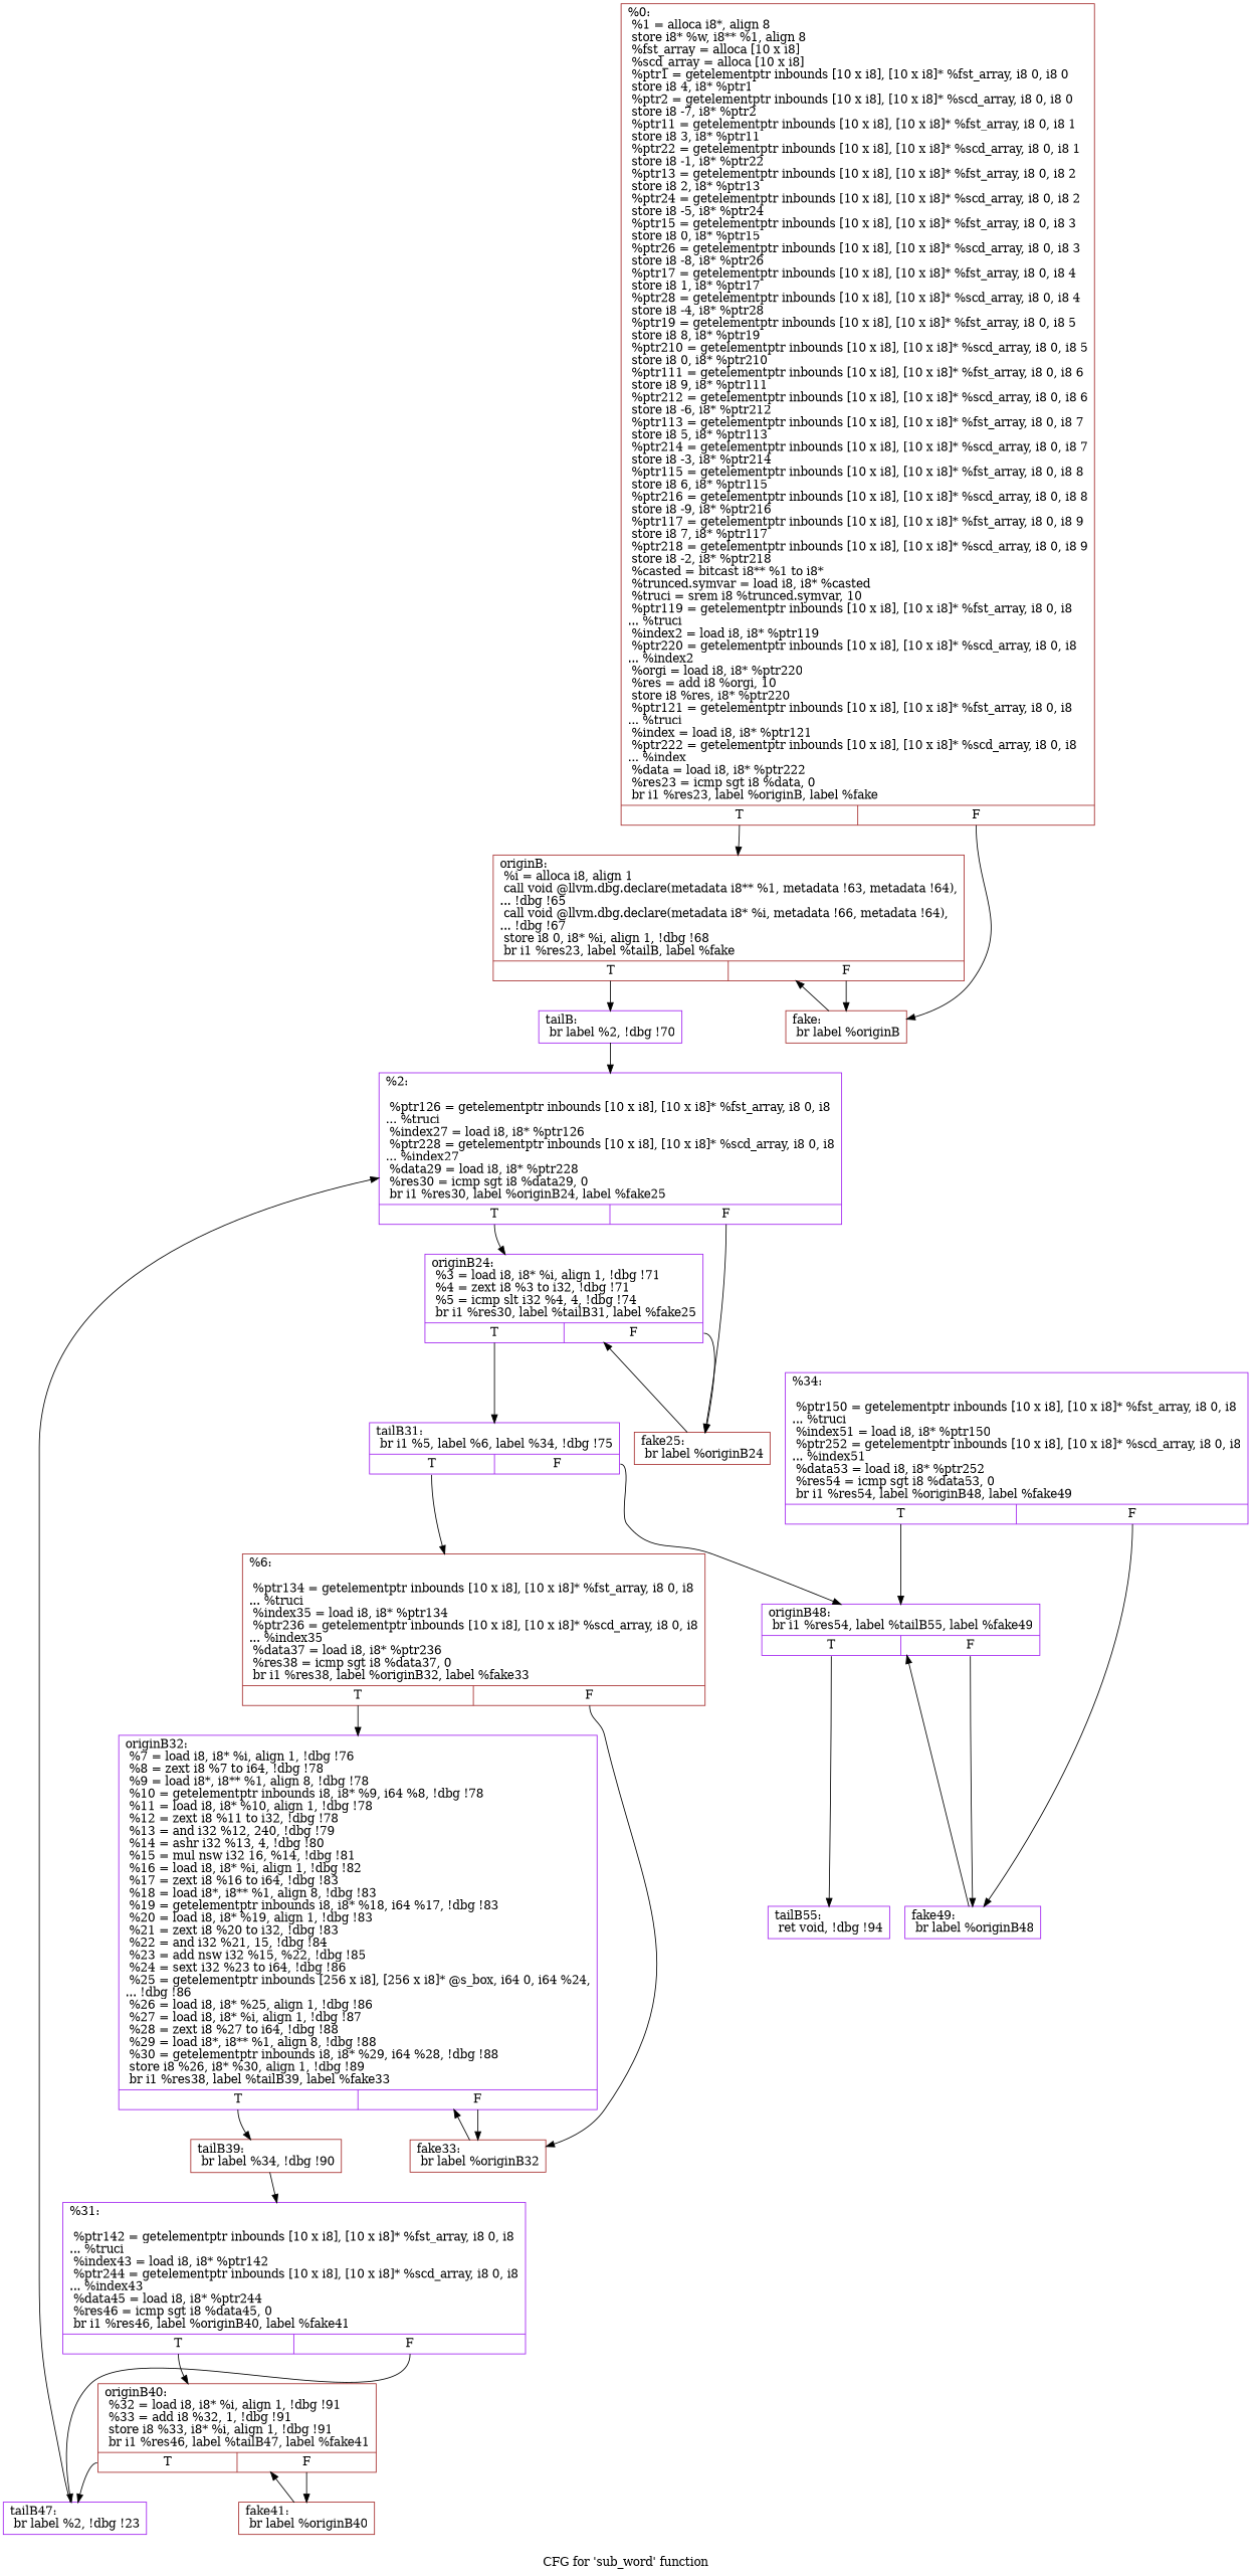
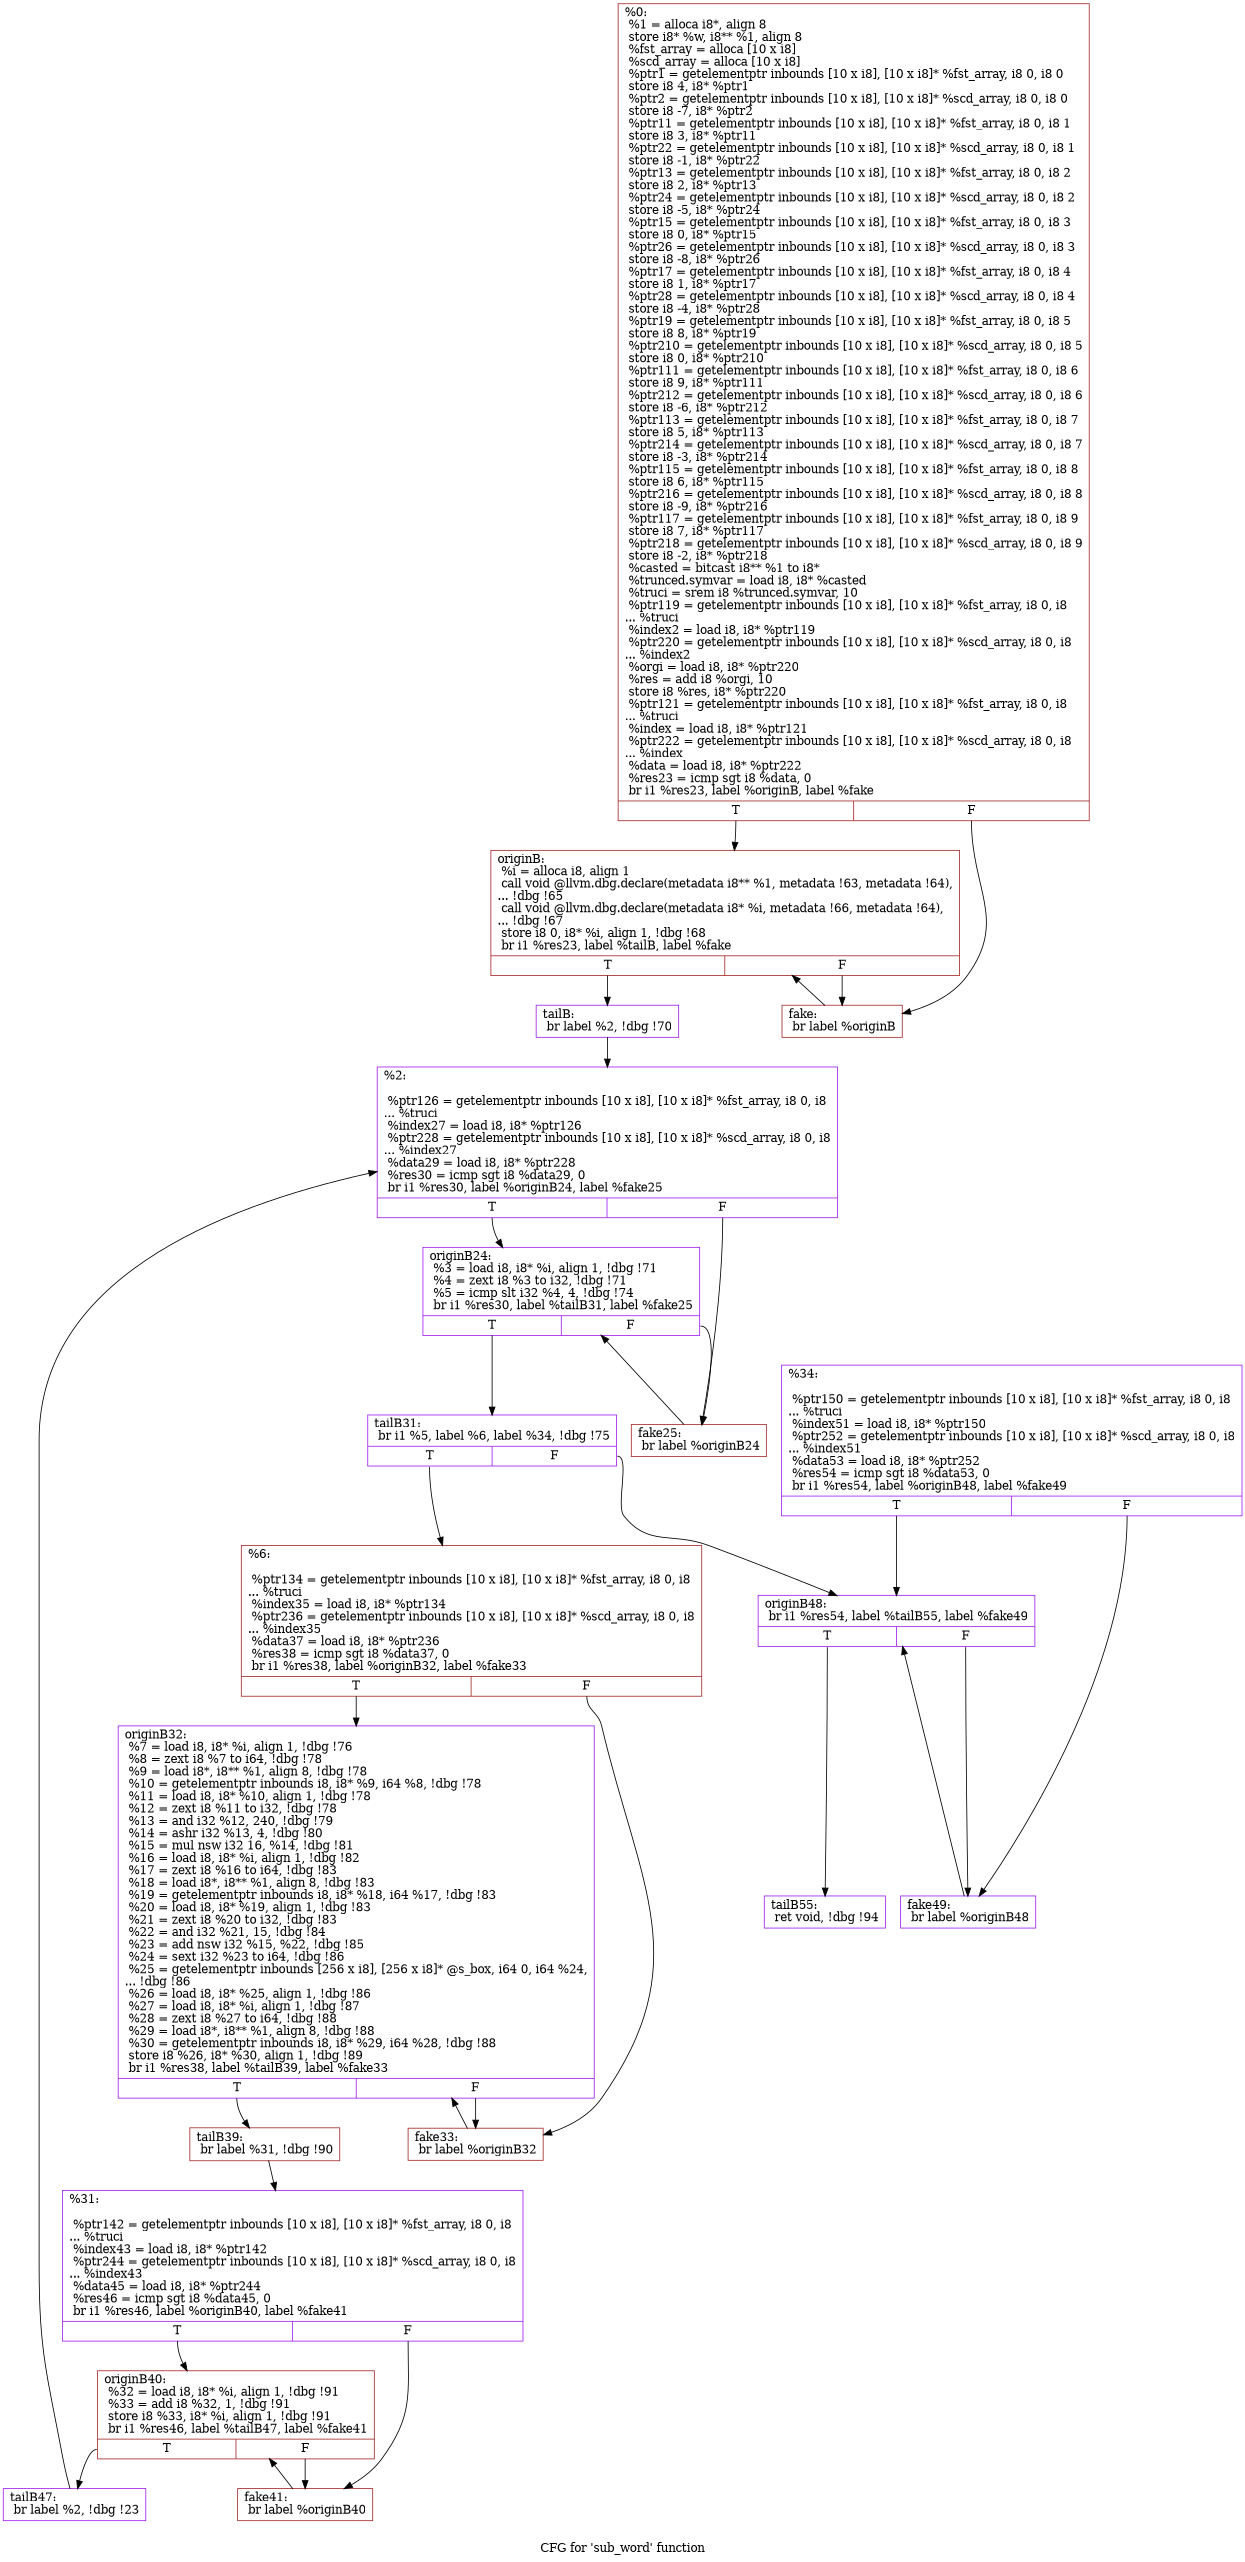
  digraph {
    label="CFG for 'sub_word' function"
    node [color=purple shape=record]
    edge [tailport=s0]
    n1 [color=brown label="{%0:\l  %1 = alloca i8*, align 8\l  store i8* %w, i8** %1, align 8\l  %fst_array = alloca [10 x i8]\l  %scd_array = alloca [10 x i8]\l  %ptr1 = getelementptr inbounds [10 x i8], [10 x i8]* %fst_array, i8 0, i8 0\l  store i8 4, i8* %ptr1\l  %ptr2 = getelementptr inbounds [10 x i8], [10 x i8]* %scd_array, i8 0, i8 0\l  store i8 -7, i8* %ptr2\l  %ptr11 = getelementptr inbounds [10 x i8], [10 x i8]* %fst_array, i8 0, i8 1\l  store i8 3, i8* %ptr11\l  %ptr22 = getelementptr inbounds [10 x i8], [10 x i8]* %scd_array, i8 0, i8 1\l  store i8 -1, i8* %ptr22\l  %ptr13 = getelementptr inbounds [10 x i8], [10 x i8]* %fst_array, i8 0, i8 2\l  store i8 2, i8* %ptr13\l  %ptr24 = getelementptr inbounds [10 x i8], [10 x i8]* %scd_array, i8 0, i8 2\l  store i8 -5, i8* %ptr24\l  %ptr15 = getelementptr inbounds [10 x i8], [10 x i8]* %fst_array, i8 0, i8 3\l  store i8 0, i8* %ptr15\l  %ptr26 = getelementptr inbounds [10 x i8], [10 x i8]* %scd_array, i8 0, i8 3\l  store i8 -8, i8* %ptr26\l  %ptr17 = getelementptr inbounds [10 x i8], [10 x i8]* %fst_array, i8 0, i8 4\l  store i8 1, i8* %ptr17\l  %ptr28 = getelementptr inbounds [10 x i8], [10 x i8]* %scd_array, i8 0, i8 4\l  store i8 -4, i8* %ptr28\l  %ptr19 = getelementptr inbounds [10 x i8], [10 x i8]* %fst_array, i8 0, i8 5\l  store i8 8, i8* %ptr19\l  %ptr210 = getelementptr inbounds [10 x i8], [10 x i8]* %scd_array, i8 0, i8 5\l  store i8 0, i8* %ptr210\l  %ptr111 = getelementptr inbounds [10 x i8], [10 x i8]* %fst_array, i8 0, i8 6\l  store i8 9, i8* %ptr111\l  %ptr212 = getelementptr inbounds [10 x i8], [10 x i8]* %scd_array, i8 0, i8 6\l  store i8 -6, i8* %ptr212\l  %ptr113 = getelementptr inbounds [10 x i8], [10 x i8]* %fst_array, i8 0, i8 7\l  store i8 5, i8* %ptr113\l  %ptr214 = getelementptr inbounds [10 x i8], [10 x i8]* %scd_array, i8 0, i8 7\l  store i8 -3, i8* %ptr214\l  %ptr115 = getelementptr inbounds [10 x i8], [10 x i8]* %fst_array, i8 0, i8 8\l  store i8 6, i8* %ptr115\l  %ptr216 = getelementptr inbounds [10 x i8], [10 x i8]* %scd_array, i8 0, i8 8\l  store i8 -9, i8* %ptr216\l  %ptr117 = getelementptr inbounds [10 x i8], [10 x i8]* %fst_array, i8 0, i8 9\l  store i8 7, i8* %ptr117\l  %ptr218 = getelementptr inbounds [10 x i8], [10 x i8]* %scd_array, i8 0, i8 9\l  store i8 -2, i8* %ptr218\l  %casted = bitcast i8** %1 to i8*\l  %trunced.symvar = load i8, i8* %casted\l  %truci = srem i8 %trunced.symvar, 10\l  %ptr119 = getelementptr inbounds [10 x i8], [10 x i8]* %fst_array, i8 0, i8\l... %truci\l  %index2 = load i8, i8* %ptr119\l  %ptr220 = getelementptr inbounds [10 x i8], [10 x i8]* %scd_array, i8 0, i8\l... %index2\l  %orgi = load i8, i8* %ptr220\l  %res = add i8 %orgi, 10\l  store i8 %res, i8* %ptr220\l  %ptr121 = getelementptr inbounds [10 x i8], [10 x i8]* %fst_array, i8 0, i8\l... %truci\l  %index = load i8, i8* %ptr121\l  %ptr222 = getelementptr inbounds [10 x i8], [10 x i8]* %scd_array, i8 0, i8\l... %index\l  %data = load i8, i8* %ptr222\l  %res23 = icmp sgt i8 %data, 0\l  br i1 %res23, label %originB, label %fake\l|{<s0>T|<s1>F}}"]
    n2 [color=brown label="{originB:                                          \l  %i = alloca i8, align 1\l  call void @llvm.dbg.declare(metadata i8** %1, metadata !63, metadata !64),\l... !dbg !65\l  call void @llvm.dbg.declare(metadata i8* %i, metadata !66, metadata !64),\l... !dbg !67\l  store i8 0, i8* %i, align 1, !dbg !68\l  br i1 %res23, label %tailB, label %fake\l|{<s0>T|<s1>F}}"]
    n3 [color=brown label="{fake:                                             \l  br label %originB\l}"]
    n4 [label="{tailB:                                            \l  br label %2, !dbg !70\l}"]
    n5 [label="{%2:\l\l  %ptr126 = getelementptr inbounds [10 x i8], [10 x i8]* %fst_array, i8 0, i8\l... %truci\l  %index27 = load i8, i8* %ptr126\l  %ptr228 = getelementptr inbounds [10 x i8], [10 x i8]* %scd_array, i8 0, i8\l... %index27\l  %data29 = load i8, i8* %ptr228\l  %res30 = icmp sgt i8 %data29, 0\l  br i1 %res30, label %originB24, label %fake25\l|{<s0>T|<s1>F}}"]
    n6 [label="{originB24:                                        \l  %3 = load i8, i8* %i, align 1, !dbg !71\l  %4 = zext i8 %3 to i32, !dbg !71\l  %5 = icmp slt i32 %4, 4, !dbg !74\l  br i1 %res30, label %tailB31, label %fake25\l|{<s0>T|<s1>F}}"]
    n7 [color=brown label="{fake25:                                           \l  br label %originB24\l}"]
    n8 [label="{tailB31:                                          \l  br i1 %5, label %6, label %34, !dbg !75\l|{<s0>T|<s1>F}}"]
    n9 [color=brown label="{%6:\l\l  %ptr134 = getelementptr inbounds [10 x i8], [10 x i8]* %fst_array, i8 0, i8\l... %truci\l  %index35 = load i8, i8* %ptr134\l  %ptr236 = getelementptr inbounds [10 x i8], [10 x i8]* %scd_array, i8 0, i8\l... %index35\l  %data37 = load i8, i8* %ptr236\l  %res38 = icmp sgt i8 %data37, 0\l  br i1 %res38, label %originB32, label %fake33\l|{<s0>T|<s1>F}}"]
    n10 [label="{originB48:                                        \l  br i1 %res54, label %tailB55, label %fake49\l|{<s0>T|<s1>F}}"]
    n11 [label="{originB32:                                        \l  %7 = load i8, i8* %i, align 1, !dbg !76\l  %8 = zext i8 %7 to i64, !dbg !78\l  %9 = load i8*, i8** %1, align 8, !dbg !78\l  %10 = getelementptr inbounds i8, i8* %9, i64 %8, !dbg !78\l  %11 = load i8, i8* %10, align 1, !dbg !78\l  %12 = zext i8 %11 to i32, !dbg !78\l  %13 = and i32 %12, 240, !dbg !79\l  %14 = ashr i32 %13, 4, !dbg !80\l  %15 = mul nsw i32 16, %14, !dbg !81\l  %16 = load i8, i8* %i, align 1, !dbg !82\l  %17 = zext i8 %16 to i64, !dbg !83\l  %18 = load i8*, i8** %1, align 8, !dbg !83\l  %19 = getelementptr inbounds i8, i8* %18, i64 %17, !dbg !83\l  %20 = load i8, i8* %19, align 1, !dbg !83\l  %21 = zext i8 %20 to i32, !dbg !83\l  %22 = and i32 %21, 15, !dbg !84\l  %23 = add nsw i32 %15, %22, !dbg !85\l  %24 = sext i32 %23 to i64, !dbg !86\l  %25 = getelementptr inbounds [256 x i8], [256 x i8]* @s_box, i64 0, i64 %24,\l... !dbg !86\l  %26 = load i8, i8* %25, align 1, !dbg !86\l  %27 = load i8, i8* %i, align 1, !dbg !87\l  %28 = zext i8 %27 to i64, !dbg !88\l  %29 = load i8*, i8** %1, align 8, !dbg !88\l  %30 = getelementptr inbounds i8, i8* %29, i64 %28, !dbg !88\l  store i8 %26, i8* %30, align 1, !dbg !89\l  br i1 %res38, label %tailB39, label %fake33\l|{<s0>T|<s1>F}}"]
    n12 [color=brown label="{fake33:                                           \l  br label %originB32\l}"]
    n13 [label="{%34:\l\l  %ptr150 = getelementptr inbounds [10 x i8], [10 x i8]* %fst_array, i8 0, i8\l... %truci\l  %index51 = load i8, i8* %ptr150\l  %ptr252 = getelementptr inbounds [10 x i8], [10 x i8]* %scd_array, i8 0, i8\l... %index51\l  %data53 = load i8, i8* %ptr252\l  %res54 = icmp sgt i8 %data53, 0\l  br i1 %res54, label %originB48, label %fake49\l|{<s0>T|<s1>F}}"]
    n14 [label="{fake49:                                           \l  br label %originB48\l}"]
-   n15 [color=brown label="{tailB39:                                          \l  br label %34, !dbg !90\l}"]
+   n15 [color=brown label="{tailB39:                                          \l  br label %31, !dbg !90\l}"]
    n16 [label="{tailB55:                                          \l  ret void, !dbg !94\l}"]
    n17 [label="{%31:\l\l  %ptr142 = getelementptr inbounds [10 x i8], [10 x i8]* %fst_array, i8 0, i8\l... %truci\l  %index43 = load i8, i8* %ptr142\l  %ptr244 = getelementptr inbounds [10 x i8], [10 x i8]* %scd_array, i8 0, i8\l... %index43\l  %data45 = load i8, i8* %ptr244\l  %res46 = icmp sgt i8 %data45, 0\l  br i1 %res46, label %originB40, label %fake41\l|{<s0>T|<s1>F}}"]
    n18 [color=brown label="{originB40:                                        \l  %32 = load i8, i8* %i, align 1, !dbg !91\l  %33 = add i8 %32, 1, !dbg !91\l  store i8 %33, i8* %i, align 1, !dbg !91\l  br i1 %res46, label %tailB47, label %fake41\l|{<s0>T|<s1>F}}"]
    n19 [color=brown label="{fake41:                                           \l  br label %originB40\l}"]
    n20 [label="{tailB47:                                          \l  br label %2, !dbg !23\l}"]
    n1 -> n2
    n1 -> n3 [tailport=s1]
    n2 -> n3 [tailport=s1]
    n2 -> n4
    n3 -> n2
    n4 -> n5
    n5 -> n6
    n5 -> n7 [tailport=s1]
    n6 -> n7 [tailport=s1]
    n6 -> n8
    n7 -> n6
    n8 -> n9
    n8 -> n10 [tailport=s1]
    n9 -> n11
    n9 -> n12 [tailport=s1]
    n10 -> n14 [tailport=s1]
    n10 -> n16
    n11 -> n12 [tailport=s1]
    n11 -> n15
    n12 -> n11
    n13 -> n10
    n13 -> n14 [tailport=s1]
    n14 -> n10
    n15 -> n17
    n17 -> n18
-   n17 -> n20 [tailport=s1]
+   n17 -> n19 [tailport=s1]
    n18 -> n19 [tailport=s1]
    n18 -> n20
    n19 -> n18
    n20 -> n5
  }
